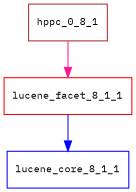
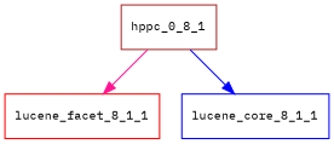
  digraph {
    fontname="IBM Plex Mono"
    node [fontname="IBM Plex Mono" fontsize=10.0 shape=box]
    edge [fontname="IBM Plex Mono"]
    lucene_facet_8_1_1 [color=red]
    lucene_core_8_1_1 [color=blue]
    hppc_0_8_1 [color=brown]
-   lucene_facet_8_1_1 -> lucene_core_8_1_1 [color=blue]
+   hppc_0_8_1 -> lucene_core_8_1_1 [color=blue]
    hppc_0_8_1 -> lucene_facet_8_1_1 [color=deeppink]
  }
